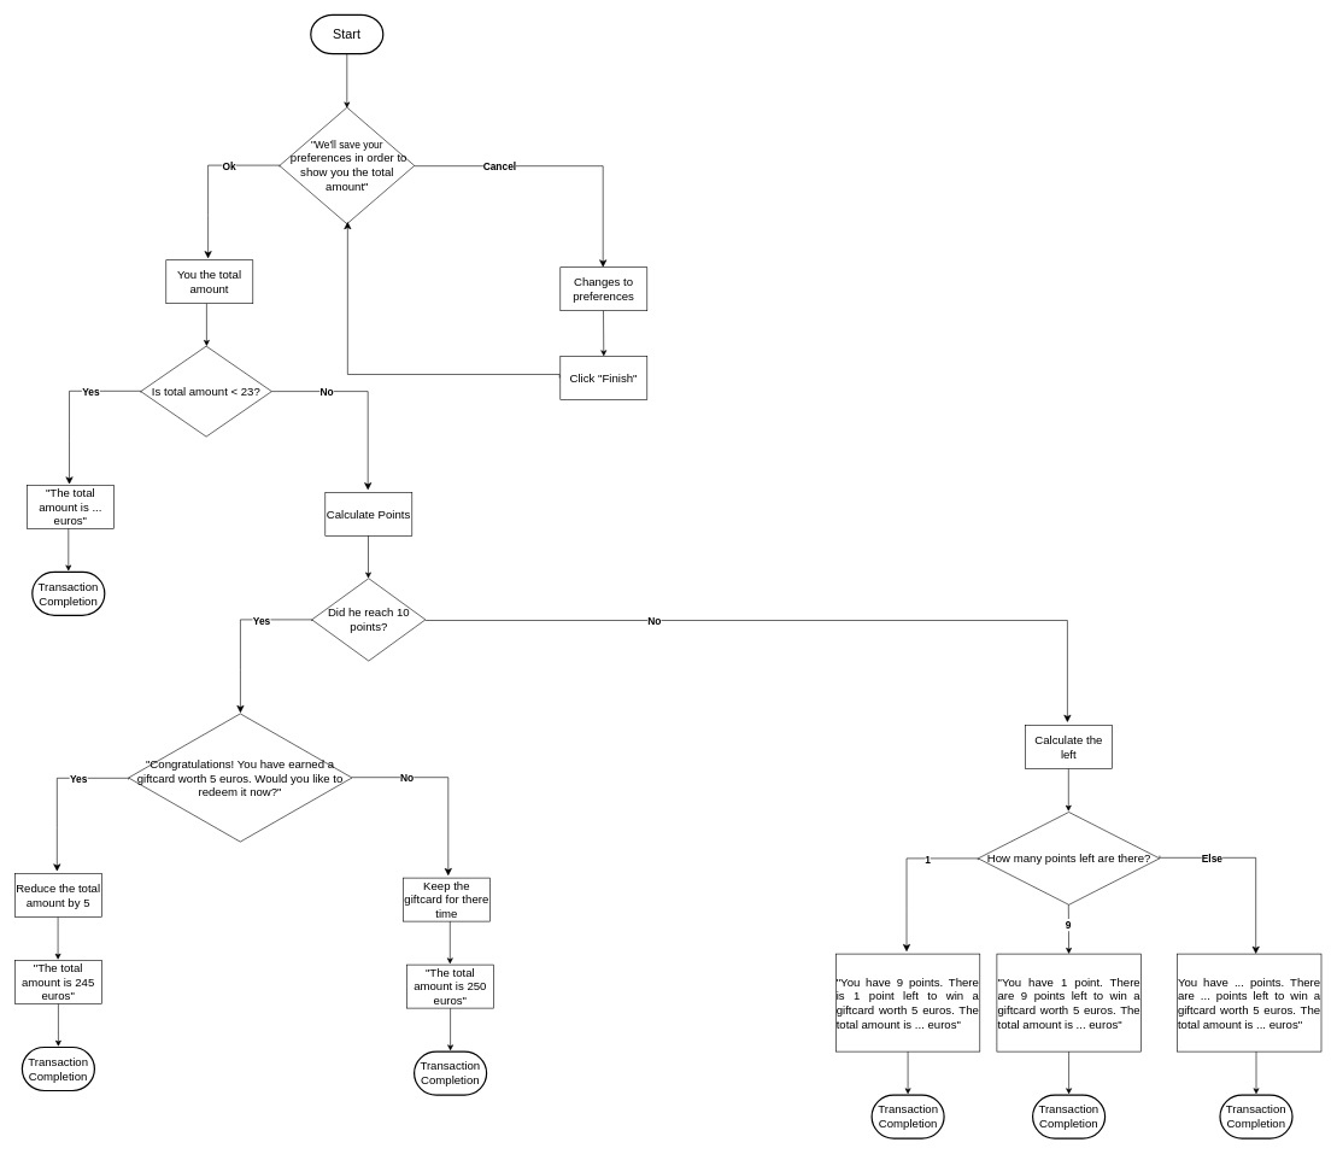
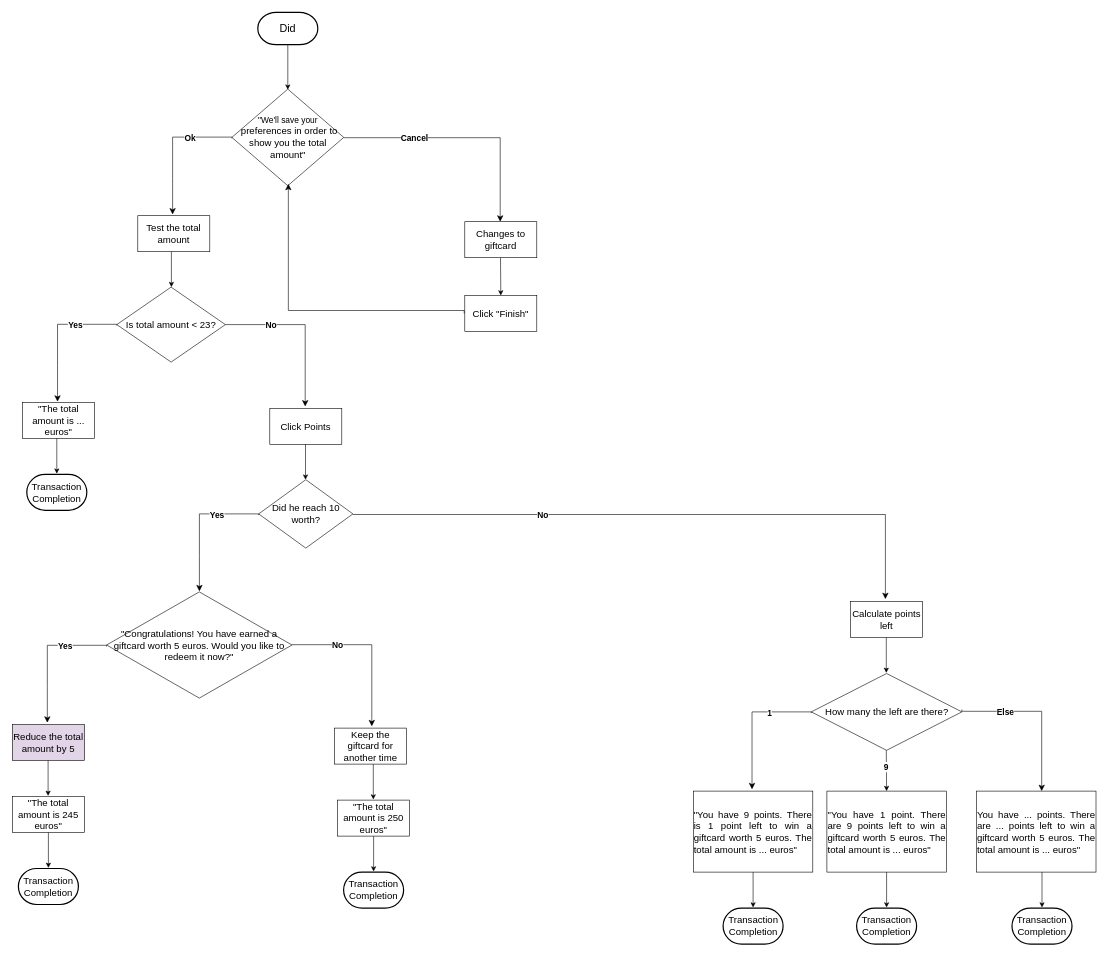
  <mxCell id="0" />
  <mxCell id="1" parent="0" />
  <mxCell id="2" value="" style="rounded=0;html=1;jettySize=auto;orthogonalLoop=1;fontSize=11;endArrow=block;endFill=0;endSize=8;strokeWidth=1;shadow=0;labelBackgroundColor=none;edgeStyle=orthogonalEdgeStyle;" parent="1" edge="1"><mxGeometry relative="1" as="geometry"><mxPoint x="285" y="62" as="sourcePoint" /></mxGeometry></mxCell>
  <mxCell id="3" value="No" style="edgeStyle=orthogonalEdgeStyle;rounded=0;html=1;jettySize=auto;orthogonalLoop=1;fontSize=11;endArrow=block;endFill=0;endSize=8;strokeWidth=1;shadow=0;labelBackgroundColor=none;" parent="1" edge="1"><mxGeometry y="10" relative="1" as="geometry"><mxPoint as="offset" /><mxPoint x="335" y="152" as="sourcePoint" /></mxGeometry></mxCell>
- <mxCell id="4" value="&lt;font style=&quot;font-size: 18px;&quot;&gt;Start&lt;/font&gt;" style="strokeWidth=2;html=1;shape=mxgraph.flowchart.terminator;whiteSpace=wrap;" parent="1" vertex="1"><mxGeometry x="429" y="20" width="100" height="54" as="geometry" /></mxCell>
+ <mxCell id="4" value="&lt;font style=&quot;font-size: 18px;&quot;&gt;Did&lt;/font&gt;" style="strokeWidth=2;html=1;shape=mxgraph.flowchart.terminator;whiteSpace=wrap;" parent="1" vertex="1"><mxGeometry x="429" y="20" width="100" height="54" as="geometry" /></mxCell>
  <mxCell id="5" value="" style="endArrow=classic;html=1;rounded=0;" parent="1" edge="1"><mxGeometry width="50" height="50" relative="1" as="geometry"><mxPoint x="479" y="74" as="sourcePoint" /><mxPoint x="479" y="149" as="targetPoint" /></mxGeometry></mxCell>
  <mxCell id="6" value="&lt;font style=&quot;font-size: 14px;&quot;&gt;&quot;We'll save your&lt;/font&gt;&lt;div&gt;&lt;font size=&quot;3&quot;&gt;&amp;nbsp;preferences in order to show you the total amount&quot;&lt;/font&gt;&lt;/div&gt;" style="rhombus;whiteSpace=wrap;html=1;" parent="1" vertex="1"><mxGeometry x="385.75" y="148" width="186.5" height="161" as="geometry" /></mxCell>
  <mxCell id="7" value="" style="edgeStyle=segmentEdgeStyle;endArrow=classic;html=1;curved=0;rounded=0;endSize=8;startSize=8;" parent="1" edge="1"><mxGeometry width="50" height="50" relative="1" as="geometry"><mxPoint x="385.75" y="230" as="sourcePoint" /><mxPoint x="287" y="357" as="targetPoint" /><Array as="points"><mxPoint x="386" y="228" /><mxPoint x="287" y="228" /><mxPoint x="287" y="297" /></Array></mxGeometry></mxCell>
  <mxCell id="8" value="&lt;font style=&quot;font-size: 14px;&quot;&gt;&lt;b&gt;Ok&lt;/b&gt;&lt;/font&gt;" style="edgeLabel;html=1;align=center;verticalAlign=middle;resizable=0;points=[];" parent="7" vertex="1" connectable="0"><mxGeometry x="-0.366" y="-3" relative="1" as="geometry"><mxPoint x="1" y="4" as="offset" /></mxGeometry></mxCell>
- <mxCell id="9" value="&lt;font size=&quot;3&quot;&gt;You the total amount&lt;/font&gt;" style="rounded=0;whiteSpace=wrap;html=1;" parent="1" vertex="1"><mxGeometry x="229" y="359" width="120" height="60" as="geometry" /></mxCell>
+ <mxCell id="9" value="&lt;font size=&quot;3&quot;&gt;Test the total amount&lt;/font&gt;" style="rounded=0;whiteSpace=wrap;html=1;" parent="1" vertex="1"><mxGeometry x="229" y="359" width="120" height="60" as="geometry" /></mxCell>
  <mxCell id="10" value="" style="endArrow=classic;html=1;rounded=0;" parent="1" edge="1"><mxGeometry width="50" height="50" relative="1" as="geometry"><mxPoint x="285" y="419" as="sourcePoint" /><mxPoint x="285" y="478" as="targetPoint" /></mxGeometry></mxCell>
  <mxCell id="11" value="&lt;font size=&quot;3&quot;&gt;Is total amount &amp;lt; 23?&lt;/font&gt;" style="rhombus;whiteSpace=wrap;html=1;align=center;" parent="1" vertex="1"><mxGeometry x="194" y="478" width="181" height="125" as="geometry" /></mxCell>
  <mxCell id="12" value="" style="edgeStyle=segmentEdgeStyle;endArrow=classic;html=1;curved=0;rounded=0;endSize=8;startSize=8;" parent="1" edge="1"><mxGeometry width="50" height="50" relative="1" as="geometry"><mxPoint x="193.95" y="542" as="sourcePoint" /><mxPoint x="95.2" y="669" as="targetPoint" /><Array as="points"><mxPoint x="194.2" y="540" /><mxPoint x="95.2" y="540" /><mxPoint x="95.2" y="609" /></Array></mxGeometry></mxCell>
  <mxCell id="13" value="&lt;font style=&quot;font-size: 14px;&quot;&gt;&lt;b&gt;Yes&lt;/b&gt;&lt;/font&gt;" style="edgeLabel;html=1;align=center;verticalAlign=middle;resizable=0;points=[];" parent="12" vertex="1" connectable="0"><mxGeometry x="-0.366" y="-3" relative="1" as="geometry"><mxPoint x="1" y="4" as="offset" /></mxGeometry></mxCell>
  <mxCell id="14" value="&lt;div style=&quot;&quot;&gt;&lt;span style=&quot;font-size: medium; background-color: initial;&quot;&gt;&quot;The total amount is ... euros&quot;&lt;/span&gt;&lt;/div&gt;" style="rounded=0;whiteSpace=wrap;html=1;align=center;" parent="1" vertex="1"><mxGeometry x="37" y="670" width="120" height="60" as="geometry" /></mxCell>
  <mxCell id="15" value="" style="edgeStyle=segmentEdgeStyle;endArrow=classic;html=1;curved=0;rounded=0;endSize=8;startSize=8;exitX=1;exitY=0.5;exitDx=0;exitDy=0;" parent="1" source="11" edge="1"><mxGeometry width="50" height="50" relative="1" as="geometry"><mxPoint x="638.75" y="550" as="sourcePoint" /><mxPoint x="508" y="677" as="targetPoint" /><Array as="points"><mxPoint x="508" y="541" /><mxPoint x="508" y="677" /></Array></mxGeometry></mxCell>
  <mxCell id="16" value="&lt;font style=&quot;font-size: 14px;&quot;&gt;&lt;b&gt;No&lt;/b&gt;&lt;/font&gt;" style="edgeLabel;html=1;align=center;verticalAlign=middle;resizable=0;points=[];" parent="15" vertex="1" connectable="0"><mxGeometry x="-0.366" y="-3" relative="1" as="geometry"><mxPoint x="-10" y="-3" as="offset" /></mxGeometry></mxCell>
- <mxCell id="17" value="&lt;font size=&quot;3&quot;&gt;Calculate Points&lt;/font&gt;" style="rounded=0;whiteSpace=wrap;html=1;" parent="1" vertex="1"><mxGeometry x="449" y="680" width="120" height="60" as="geometry" /></mxCell>
+ <mxCell id="17" value="&lt;font size=&quot;3&quot;&gt;Click Points&lt;/font&gt;" style="rounded=0;whiteSpace=wrap;html=1;" parent="1" vertex="1"><mxGeometry x="449" y="680" width="120" height="60" as="geometry" /></mxCell>
  <mxCell id="18" value="" style="endArrow=classic;html=1;rounded=0;" parent="1" edge="1"><mxGeometry width="50" height="50" relative="1" as="geometry"><mxPoint x="508.5" y="740" as="sourcePoint" /><mxPoint x="508.5" y="799" as="targetPoint" /></mxGeometry></mxCell>
- <mxCell id="19" value="&lt;font size=&quot;3&quot;&gt;Did he reach 10 points?&lt;/font&gt;" style="rhombus;whiteSpace=wrap;html=1;" parent="1" vertex="1"><mxGeometry x="430.5" y="799" width="157" height="114" as="geometry" /></mxCell>
+ <mxCell id="19" value="&lt;font size=&quot;3&quot;&gt;Did he reach 10 worth?&lt;/font&gt;" style="rhombus;whiteSpace=wrap;html=1;" parent="1" vertex="1"><mxGeometry x="430.5" y="799" width="157" height="114" as="geometry" /></mxCell>
  <mxCell id="20" value="" style="endArrow=classic;html=1;rounded=0;" parent="1" edge="1"><mxGeometry width="50" height="50" relative="1" as="geometry"><mxPoint x="94" y="730" as="sourcePoint" /><mxPoint x="94" y="789" as="targetPoint" /></mxGeometry></mxCell>
  <mxCell id="21" value="&lt;font size=&quot;3&quot;&gt;Transaction Completion&lt;/font&gt;" style="strokeWidth=2;html=1;shape=mxgraph.flowchart.terminator;whiteSpace=wrap;" parent="1" vertex="1"><mxGeometry x="44" y="790" width="100" height="60" as="geometry" /></mxCell>
  <mxCell id="22" value="" style="edgeStyle=segmentEdgeStyle;endArrow=classic;html=1;curved=0;rounded=0;endSize=8;startSize=8;" parent="1" edge="1"><mxGeometry width="50" height="50" relative="1" as="geometry"><mxPoint x="430.45" y="858" as="sourcePoint" /><mxPoint x="331.7" y="985" as="targetPoint" /><Array as="points"><mxPoint x="430.7" y="856" /><mxPoint x="331.7" y="856" /><mxPoint x="331.7" y="925" /></Array></mxGeometry></mxCell>
  <mxCell id="23" value="&lt;font style=&quot;font-size: 14px;&quot;&gt;&lt;b&gt;Yes&lt;/b&gt;&lt;/font&gt;" style="edgeLabel;html=1;align=center;verticalAlign=middle;resizable=0;points=[];" parent="22" vertex="1" connectable="0"><mxGeometry x="-0.366" y="-3" relative="1" as="geometry"><mxPoint x="1" y="4" as="offset" /></mxGeometry></mxCell>
  <mxCell id="24" value="&lt;font size=&quot;3&quot;&gt;&quot;Congratulations! You have earned a giftcard worth 5 euros. Would you like to redeem it now?&quot;&lt;/font&gt;" style="rhombus;whiteSpace=wrap;html=1;align=center;" parent="1" vertex="1"><mxGeometry x="177" y="986" width="309" height="177" as="geometry" /></mxCell>
  <mxCell id="25" value="" style="edgeStyle=segmentEdgeStyle;endArrow=classic;html=1;curved=0;rounded=0;endSize=8;startSize=8;" parent="1" edge="1"><mxGeometry width="50" height="50" relative="1" as="geometry"><mxPoint x="176.95" y="1077" as="sourcePoint" /><mxPoint x="78.2" y="1204" as="targetPoint" /><Array as="points"><mxPoint x="177.2" y="1075" /><mxPoint x="78.2" y="1075" /><mxPoint x="78.2" y="1144" /></Array></mxGeometry></mxCell>
  <mxCell id="26" value="&lt;font style=&quot;font-size: 14px;&quot;&gt;&lt;b&gt;Yes&lt;/b&gt;&lt;/font&gt;" style="edgeLabel;html=1;align=center;verticalAlign=middle;resizable=0;points=[];" parent="25" vertex="1" connectable="0"><mxGeometry x="-0.366" y="-3" relative="1" as="geometry"><mxPoint x="1" y="4" as="offset" /></mxGeometry></mxCell>
- <mxCell id="27" value="&lt;font size=&quot;3&quot;&gt;Reduce the total amount by 5&lt;/font&gt;" style="rounded=0;whiteSpace=wrap;html=1;" parent="1" vertex="1"><mxGeometry x="20" y="1207" width="120" height="60" as="geometry" /></mxCell>
+ <mxCell id="27" value="&lt;font size=&quot;3&quot;&gt;Reduce the total amount by 5&lt;/font&gt;" style="rounded=0;whiteSpace=wrap;html=1;fillColor=#e1d5e7;" parent="1" vertex="1"><mxGeometry x="20" y="1207" width="120" height="60" as="geometry" /></mxCell>
  <mxCell id="28" value="" style="endArrow=classic;html=1;rounded=0;" parent="1" edge="1"><mxGeometry width="50" height="50" relative="1" as="geometry"><mxPoint x="79.5" y="1267" as="sourcePoint" /><mxPoint x="79.5" y="1326" as="targetPoint" /></mxGeometry></mxCell>
  <mxCell id="29" value="&lt;div style=&quot;&quot;&gt;&lt;span style=&quot;font-size: medium; background-color: initial;&quot;&gt;&quot;The total amount is 245 euros&quot;&lt;/span&gt;&lt;/div&gt;" style="rounded=0;whiteSpace=wrap;html=1;align=center;" parent="1" vertex="1"><mxGeometry x="20" y="1327" width="120" height="60" as="geometry" /></mxCell>
  <mxCell id="30" value="" style="endArrow=classic;html=1;rounded=0;" parent="1" edge="1"><mxGeometry width="50" height="50" relative="1" as="geometry"><mxPoint x="80" y="1387" as="sourcePoint" /><mxPoint x="80" y="1446" as="targetPoint" /></mxGeometry></mxCell>
  <mxCell id="31" value="&lt;font size=&quot;3&quot;&gt;Transaction Completion&lt;/font&gt;" style="strokeWidth=2;html=1;shape=mxgraph.flowchart.terminator;whiteSpace=wrap;" parent="1" vertex="1"><mxGeometry x="30" y="1447" width="100" height="60" as="geometry" /></mxCell>
  <mxCell id="32" value="" style="edgeStyle=segmentEdgeStyle;endArrow=classic;html=1;curved=0;rounded=0;endSize=8;startSize=8;exitX=1;exitY=0.5;exitDx=0;exitDy=0;" parent="1" edge="1"><mxGeometry width="50" height="50" relative="1" as="geometry"><mxPoint x="486" y="1074" as="sourcePoint" /><mxPoint x="619" y="1210" as="targetPoint" /><Array as="points"><mxPoint x="619" y="1074" /><mxPoint x="619" y="1210" /></Array></mxGeometry></mxCell>
  <mxCell id="33" value="&lt;font style=&quot;font-size: 14px;&quot;&gt;&lt;b&gt;No&lt;/b&gt;&lt;/font&gt;" style="edgeLabel;html=1;align=center;verticalAlign=middle;resizable=0;points=[];" parent="32" vertex="1" connectable="0"><mxGeometry x="-0.366" y="-3" relative="1" as="geometry"><mxPoint x="-10" y="-3" as="offset" /></mxGeometry></mxCell>
- <mxCell id="34" value="&lt;font size=&quot;3&quot;&gt;Keep the giftcard for there time&lt;/font&gt;" style="rounded=0;whiteSpace=wrap;html=1;" parent="1" vertex="1"><mxGeometry x="557" y="1213" width="120" height="60" as="geometry" /></mxCell>
+ <mxCell id="34" value="&lt;font size=&quot;3&quot;&gt;Keep the giftcard for another time&lt;/font&gt;" style="rounded=0;whiteSpace=wrap;html=1;" parent="1" vertex="1"><mxGeometry x="557" y="1213" width="120" height="60" as="geometry" /></mxCell>
  <mxCell id="35" value="&lt;font size=&quot;3&quot;&gt;Transaction Completion&lt;/font&gt;" style="strokeWidth=2;html=1;shape=mxgraph.flowchart.terminator;whiteSpace=wrap;" parent="1" vertex="1"><mxGeometry x="572" y="1453" width="100" height="60" as="geometry" /></mxCell>
  <mxCell id="36" value="" style="endArrow=classic;html=1;rounded=0;" parent="1" edge="1"><mxGeometry width="50" height="50" relative="1" as="geometry"><mxPoint x="622" y="1393" as="sourcePoint" /><mxPoint x="622" y="1452" as="targetPoint" /></mxGeometry></mxCell>
  <mxCell id="37" value="&lt;div style=&quot;&quot;&gt;&lt;span style=&quot;font-size: medium; background-color: initial;&quot;&gt;&quot;The total amount is 250 euros&quot;&lt;/span&gt;&lt;/div&gt;" style="rounded=0;whiteSpace=wrap;html=1;align=center;" parent="1" vertex="1"><mxGeometry x="562" y="1333" width="120" height="60" as="geometry" /></mxCell>
  <mxCell id="38" value="" style="endArrow=classic;html=1;rounded=0;" parent="1" edge="1"><mxGeometry width="50" height="50" relative="1" as="geometry"><mxPoint x="621.5" y="1273" as="sourcePoint" /><mxPoint x="621.5" y="1332" as="targetPoint" /></mxGeometry></mxCell>
  <mxCell id="39" value="" style="edgeStyle=segmentEdgeStyle;endArrow=classic;html=1;curved=0;rounded=0;endSize=8;startSize=8;exitX=1;exitY=0.5;exitDx=0;exitDy=0;" parent="1" edge="1"><mxGeometry width="50" height="50" relative="1" as="geometry"><mxPoint x="587.5" y="857" as="sourcePoint" /><mxPoint x="1475" y="998" as="targetPoint" /><Array as="points"><mxPoint x="1475" y="857" /><mxPoint x="1475" y="993" /></Array></mxGeometry></mxCell>
  <mxCell id="40" value="&lt;font style=&quot;font-size: 14px;&quot;&gt;&lt;b&gt;No&lt;/b&gt;&lt;/font&gt;" style="edgeLabel;html=1;align=center;verticalAlign=middle;resizable=0;points=[];" parent="39" vertex="1" connectable="0"><mxGeometry x="-0.366" y="-3" relative="1" as="geometry"><mxPoint x="-10" y="-3" as="offset" /></mxGeometry></mxCell>
- <mxCell id="41" value="&lt;font size=&quot;3&quot;&gt;Calculate the left&lt;/font&gt;" style="rounded=0;whiteSpace=wrap;html=1;" parent="1" vertex="1"><mxGeometry x="1417" y="1002" width="120" height="60" as="geometry" /></mxCell>
+ <mxCell id="41" value="&lt;font size=&quot;3&quot;&gt;Calculate points left&lt;/font&gt;" style="rounded=0;whiteSpace=wrap;html=1;" parent="1" vertex="1"><mxGeometry x="1417" y="1002" width="120" height="60" as="geometry" /></mxCell>
  <mxCell id="42" value="" style="endArrow=classic;html=1;rounded=0;" parent="1" edge="1"><mxGeometry width="50" height="50" relative="1" as="geometry"><mxPoint x="1476.5" y="1062" as="sourcePoint" /><mxPoint x="1476.5" y="1121" as="targetPoint" /></mxGeometry></mxCell>
- <mxCell id="43" value="&lt;font size=&quot;3&quot;&gt;How many points left are there?&lt;/font&gt;" style="rhombus;whiteSpace=wrap;html=1;" parent="1" vertex="1"><mxGeometry x="1351.5" y="1122" width="251" height="128" as="geometry" /></mxCell>
+ <mxCell id="43" value="&lt;font size=&quot;3&quot;&gt;How many the left are there?&lt;/font&gt;" style="rhombus;whiteSpace=wrap;html=1;" parent="1" vertex="1"><mxGeometry x="1351.5" y="1122" width="251" height="128" as="geometry" /></mxCell>
  <mxCell id="44" value="" style="edgeStyle=segmentEdgeStyle;endArrow=classic;html=1;curved=0;rounded=0;endSize=8;startSize=8;" parent="1" edge="1"><mxGeometry width="50" height="50" relative="1" as="geometry"><mxPoint x="1351.45" y="1188" as="sourcePoint" /><mxPoint x="1252.7" y="1315" as="targetPoint" /><Array as="points"><mxPoint x="1351.7" y="1186" /><mxPoint x="1252.7" y="1186" /><mxPoint x="1252.7" y="1255" /></Array></mxGeometry></mxCell>
  <mxCell id="45" value="&lt;font style=&quot;font-size: 14px;&quot;&gt;&lt;b&gt;1&lt;/b&gt;&lt;/font&gt;" style="edgeLabel;html=1;align=center;verticalAlign=middle;resizable=0;points=[];" parent="44" vertex="1" connectable="0"><mxGeometry x="-0.366" y="-3" relative="1" as="geometry"><mxPoint x="1" y="4" as="offset" /></mxGeometry></mxCell>
  <mxCell id="46" value="&lt;div style=&quot;text-align: justify;&quot;&gt;&lt;span style=&quot;font-size: medium; background-color: initial;&quot;&gt;&quot;You have 9 points. There is 1 point left to win a giftcard worth 5 euros. The total amount is ... euros&quot;&lt;/span&gt;&lt;/div&gt;" style="rounded=0;whiteSpace=wrap;html=1;" parent="1" vertex="1"><mxGeometry x="1155" y="1318" width="199" height="135" as="geometry" /></mxCell>
  <mxCell id="47" value="" style="endArrow=classic;html=1;rounded=0;entryX=0.5;entryY=0;entryDx=0;entryDy=0;" parent="1" target="49" edge="1"><mxGeometry width="50" height="50" relative="1" as="geometry"><mxPoint x="1476.5" y="1250" as="sourcePoint" /><mxPoint x="1476.5" y="1309" as="targetPoint" /></mxGeometry></mxCell>
  <mxCell id="48" value="&lt;font style=&quot;font-size: 14px;&quot;&gt;&lt;b&gt;9&lt;/b&gt;&lt;/font&gt;" style="edgeLabel;html=1;align=center;verticalAlign=middle;resizable=0;points=[];" parent="47" vertex="1" connectable="0"><mxGeometry x="-0.308" y="-3" relative="1" as="geometry"><mxPoint x="2" y="3" as="offset" /></mxGeometry></mxCell>
  <mxCell id="49" value="&lt;div style=&quot;text-align: justify;&quot;&gt;&lt;font size=&quot;3&quot;&gt;&quot;You have 1 point. There are 9 points left to win a giftcard worth 5 euros. The total amount is ... euros&quot;&lt;/font&gt;&lt;br&gt;&lt;/div&gt;" style="rounded=0;whiteSpace=wrap;html=1;" parent="1" vertex="1"><mxGeometry x="1377.5" y="1318" width="199" height="135" as="geometry" /></mxCell>
  <mxCell id="50" value="" style="edgeStyle=segmentEdgeStyle;endArrow=classic;html=1;curved=0;rounded=0;endSize=8;startSize=8;exitX=1;exitY=0.5;exitDx=0;exitDy=0;" parent="1" edge="1"><mxGeometry width="50" height="50" relative="1" as="geometry"><mxPoint x="1602.5" y="1182" as="sourcePoint" /><mxPoint x="1735.5" y="1318" as="targetPoint" /><Array as="points"><mxPoint x="1603" y="1185" /><mxPoint x="1736" y="1185" /></Array></mxGeometry></mxCell>
  <mxCell id="51" value="&lt;font style=&quot;font-size: 14px;&quot;&gt;&lt;b&gt;Else&lt;/b&gt;&lt;/font&gt;" style="edgeLabel;html=1;align=center;verticalAlign=middle;resizable=0;points=[];" parent="50" vertex="1" connectable="0"><mxGeometry x="-0.366" y="-3" relative="1" as="geometry"><mxPoint x="-10" y="-3" as="offset" /></mxGeometry></mxCell>
  <mxCell id="52" value="&lt;div style=&quot;text-align: justify;&quot;&gt;&lt;font size=&quot;3&quot;&gt;You have ... points. There are ... points left to win a giftcard worth 5 euros. The total amount is ... euros&quot;&lt;/font&gt;&lt;br&gt;&lt;/div&gt;" style="rounded=0;whiteSpace=wrap;html=1;" parent="1" vertex="1"><mxGeometry x="1627" y="1318" width="199" height="135" as="geometry" /></mxCell>
  <mxCell id="53" value="" style="endArrow=classic;html=1;rounded=0;" parent="1" edge="1"><mxGeometry width="50" height="50" relative="1" as="geometry"><mxPoint x="1736" y="1453" as="sourcePoint" /><mxPoint x="1736" y="1512" as="targetPoint" /></mxGeometry></mxCell>
  <mxCell id="54" value="&lt;font size=&quot;3&quot;&gt;Transaction Completion&lt;/font&gt;" style="strokeWidth=2;html=1;shape=mxgraph.flowchart.terminator;whiteSpace=wrap;" parent="1" vertex="1"><mxGeometry x="1686" y="1513" width="100" height="60" as="geometry" /></mxCell>
  <mxCell id="55" value="" style="endArrow=classic;html=1;rounded=0;" parent="1" edge="1"><mxGeometry width="50" height="50" relative="1" as="geometry"><mxPoint x="1477" y="1453" as="sourcePoint" /><mxPoint x="1477" y="1512" as="targetPoint" /></mxGeometry></mxCell>
  <mxCell id="56" value="&lt;font size=&quot;3&quot;&gt;Transaction Completion&lt;/font&gt;" style="strokeWidth=2;html=1;shape=mxgraph.flowchart.terminator;whiteSpace=wrap;" parent="1" vertex="1"><mxGeometry x="1427" y="1513" width="100" height="60" as="geometry" /></mxCell>
  <mxCell id="57" value="" style="endArrow=classic;html=1;rounded=0;" parent="1" edge="1"><mxGeometry width="50" height="50" relative="1" as="geometry"><mxPoint x="1254.5" y="1453" as="sourcePoint" /><mxPoint x="1254.5" y="1512" as="targetPoint" /></mxGeometry></mxCell>
  <mxCell id="58" value="&lt;font size=&quot;3&quot;&gt;Transaction Completion&lt;/font&gt;" style="strokeWidth=2;html=1;shape=mxgraph.flowchart.terminator;whiteSpace=wrap;" parent="1" vertex="1"><mxGeometry x="1204.5" y="1513" width="100" height="60" as="geometry" /></mxCell>
  <mxCell id="59" value="" style="edgeStyle=segmentEdgeStyle;endArrow=classic;html=1;curved=0;rounded=0;endSize=8;startSize=8;exitX=1;exitY=0.5;exitDx=0;exitDy=0;" parent="1" edge="1"><mxGeometry width="50" height="50" relative="1" as="geometry"><mxPoint x="572.25" y="229" as="sourcePoint" /><mxPoint x="833" y="369" as="targetPoint" /><Array as="points"><mxPoint x="833" y="229" /><mxPoint x="833" y="365" /></Array></mxGeometry></mxCell>
  <mxCell id="60" value="&lt;font style=&quot;font-size: 14px;&quot;&gt;&lt;b&gt;Cancel&lt;/b&gt;&lt;/font&gt;" style="edgeLabel;html=1;align=center;verticalAlign=middle;resizable=0;points=[];" parent="59" vertex="1" connectable="0"><mxGeometry x="-0.366" y="-3" relative="1" as="geometry"><mxPoint x="-10" y="-3" as="offset" /></mxGeometry></mxCell>
- <mxCell id="61" value="&lt;font size=&quot;3&quot;&gt;Changes to preferences&lt;/font&gt;" style="rounded=0;whiteSpace=wrap;html=1;" parent="1" vertex="1"><mxGeometry x="774" y="369" width="120" height="60" as="geometry" /></mxCell>
+ <mxCell id="61" value="&lt;font size=&quot;3&quot;&gt;Changes to giftcard&lt;/font&gt;" style="rounded=0;whiteSpace=wrap;html=1;" parent="1" vertex="1"><mxGeometry x="774" y="369" width="120" height="60" as="geometry" /></mxCell>
  <mxCell id="62" value="" style="endArrow=classic;html=1;rounded=0;entryX=0.5;entryY=0;entryDx=0;entryDy=0;" parent="1" target="63" edge="1"><mxGeometry width="50" height="50" relative="1" as="geometry"><mxPoint x="833.5" y="429" as="sourcePoint" /><mxPoint x="833.5" y="488" as="targetPoint" /></mxGeometry></mxCell>
  <mxCell id="63" value="&lt;font size=&quot;3&quot;&gt;Click &quot;Finish&quot;&lt;/font&gt;" style="rounded=0;whiteSpace=wrap;html=1;" parent="1" vertex="1"><mxGeometry x="774" y="492" width="120" height="60" as="geometry" /></mxCell>
  <mxCell id="64" value="" style="edgeStyle=elbowEdgeStyle;elbow=vertical;endArrow=classic;html=1;curved=0;rounded=0;endSize=8;startSize=8;entryX=0.505;entryY=0.981;entryDx=0;entryDy=0;entryPerimeter=0;" parent="1" target="6" edge="1"><mxGeometry width="50" height="50" relative="1" as="geometry"><mxPoint x="773" y="522" as="sourcePoint" /><mxPoint x="480" y="311.8" as="targetPoint" /><Array as="points"><mxPoint x="710" y="517" /></Array></mxGeometry></mxCell>
